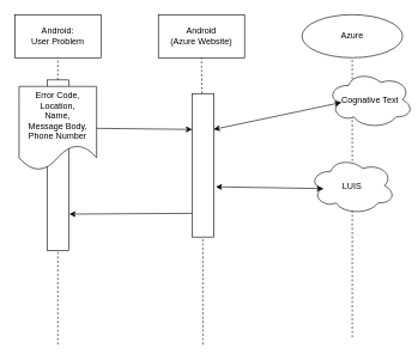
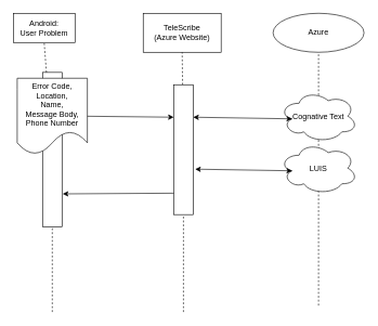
  <mxCell id="0" />
  <mxCell id="1" parent="0" />
  <mxCell id="2" value="" style="rounded=0;whiteSpace=wrap;html=1;" vertex="1" parent="1"><mxGeometry x="65" y="111" width="30" height="238" as="geometry" /></mxCell>
- <mxCell id="3" value="Android:&lt;br&gt;User Problem" style="rounded=0;whiteSpace=wrap;html=1;" vertex="1" parent="1"><mxGeometry x="20" y="20" width="120" height="60" as="geometry" /></mxCell>
- <mxCell id="4" value="Android&lt;br&gt;(Azure Website)&lt;br&gt;" style="rounded=0;whiteSpace=wrap;html=1;" vertex="1" parent="1"><mxGeometry x="220" y="20" width="120" height="60" as="geometry" /></mxCell>
+ <mxCell id="3" value="Android:&lt;br&gt;User Problem" style="rounded=0;whiteSpace=wrap;html=1;" vertex="1" parent="1"><mxGeometry x="20" y="20" width="95" height="45" as="geometry" /></mxCell>
+ <mxCell id="4" value="TeleScribe&lt;br&gt;(Azure Website)&lt;br&gt;" style="rounded=0;whiteSpace=wrap;html=1;" vertex="1" parent="1"><mxGeometry x="220" y="20" width="120" height="60" as="geometry" /></mxCell>
  <mxCell id="5" value="" style="endArrow=none;dashed=1;html=1;entryX=0.5;entryY=1;entryDx=0;entryDy=0;" edge="1" parent="1" source="2" target="3"><mxGeometry width="50" height="50" relative="1" as="geometry"><mxPoint x="80" y="360" as="sourcePoint" /><mxPoint x="70" y="260" as="targetPoint" /></mxGeometry></mxCell>
  <mxCell id="6" value="Error Code,&lt;br&gt;Location,&lt;br&gt;Name,&lt;br&gt;Message Body,&lt;br&gt;Phone Number&lt;br&gt;" style="shape=document;whiteSpace=wrap;html=1;boundedLbl=1;" vertex="1" parent="1"><mxGeometry x="26" y="120" width="108" height="117" as="geometry" /></mxCell>
  <mxCell id="7" value="" style="endArrow=none;dashed=1;html=1;entryX=0.5;entryY=1;entryDx=0;entryDy=0;" edge="1" parent="1" source="12" target="4"><mxGeometry width="50" height="50" relative="1" as="geometry"><mxPoint x="280" y="360" as="sourcePoint" /><mxPoint x="70" y="380" as="targetPoint" /></mxGeometry></mxCell>
  <mxCell id="8" value="Azure" style="ellipse;whiteSpace=wrap;html=1;direction=south;" vertex="1" parent="1"><mxGeometry x="420" y="20" width="140" height="60" as="geometry" /></mxCell>
  <mxCell id="9" value="" style="endArrow=none;dashed=1;html=1;entryX=1;entryY=0.5;entryDx=0;entryDy=0;" edge="1" parent="1" target="8"><mxGeometry width="50" height="50" relative="1" as="geometry"><mxPoint x="490" y="470" as="sourcePoint" /><mxPoint x="70" y="380" as="targetPoint" /></mxGeometry></mxCell>
- <mxCell id="10" value="Cognative Text" style="ellipse;shape=cloud;whiteSpace=wrap;html=1;" vertex="1" parent="1"><mxGeometry x="455" y="98.5" width="120" height="80" as="geometry" /></mxCell>
+ <mxCell id="10" value="Cognative Text" style="ellipse;shape=cloud;whiteSpace=wrap;html=1;" vertex="1" parent="1"><mxGeometry x="430" y="138.5" width="120" height="80" as="geometry" /></mxCell>
  <mxCell id="11" value="LUIS" style="ellipse;shape=cloud;whiteSpace=wrap;html=1;" vertex="1" parent="1"><mxGeometry x="430" y="218.5" width="120" height="80" as="geometry" /></mxCell>
  <mxCell id="12" value="" style="rounded=0;whiteSpace=wrap;html=1;" vertex="1" parent="1"><mxGeometry x="267" y="130" width="30" height="200" as="geometry" /></mxCell>
  <mxCell id="13" value="" style="endArrow=none;dashed=1;html=1;entryX=0.5;entryY=1;entryDx=0;entryDy=0;" edge="1" parent="1" target="12"><mxGeometry width="50" height="50" relative="1" as="geometry"><mxPoint x="282" y="480" as="sourcePoint" /><mxPoint x="280" y="80" as="targetPoint" /></mxGeometry></mxCell>
  <mxCell id="14" value="" style="endArrow=classic;html=1;entryX=0;entryY=0.25;entryDx=0;entryDy=0;exitX=1;exitY=0.5;exitDx=0;exitDy=0;" edge="1" parent="1" source="6" target="12"><mxGeometry width="50" height="50" relative="1" as="geometry"><mxPoint x="20" y="430" as="sourcePoint" /><mxPoint x="70" y="380" as="targetPoint" /></mxGeometry></mxCell>
  <mxCell id="15" value="" style="endArrow=classic;startArrow=classic;html=1;entryX=0.16;entryY=0.55;entryDx=0;entryDy=0;entryPerimeter=0;exitX=1;exitY=0.25;exitDx=0;exitDy=0;" edge="1" parent="1" source="12" target="10"><mxGeometry width="50" height="50" relative="1" as="geometry"><mxPoint x="20" y="430" as="sourcePoint" /><mxPoint x="70" y="380" as="targetPoint" /></mxGeometry></mxCell>
  <mxCell id="16" value="" style="endArrow=classic;startArrow=classic;html=1;exitX=1.1;exitY=0.65;exitDx=0;exitDy=0;exitPerimeter=0;entryX=0.16;entryY=0.55;entryDx=0;entryDy=0;entryPerimeter=0;" edge="1" parent="1" source="12" target="11"><mxGeometry width="50" height="50" relative="1" as="geometry"><mxPoint x="370" y="330" as="sourcePoint" /><mxPoint x="420" y="280" as="targetPoint" /></mxGeometry></mxCell>
  <mxCell id="17" value="" style="endArrow=none;dashed=1;html=1;entryX=0.5;entryY=1;entryDx=0;entryDy=0;" edge="1" parent="1" target="2"><mxGeometry width="50" height="50" relative="1" as="geometry"><mxPoint x="80" y="480" as="sourcePoint" /><mxPoint x="80" y="80" as="targetPoint" /></mxGeometry></mxCell>
  <mxCell id="18" value="" style="endArrow=classic;html=1;exitX=0;exitY=0.835;exitDx=0;exitDy=0;exitPerimeter=0;entryX=1.033;entryY=0.786;entryDx=0;entryDy=0;entryPerimeter=0;" edge="1" parent="1" source="12" target="2"><mxGeometry width="50" height="50" relative="1" as="geometry"><mxPoint x="20" y="550" as="sourcePoint" /><mxPoint x="150" y="280" as="targetPoint" /></mxGeometry></mxCell>
